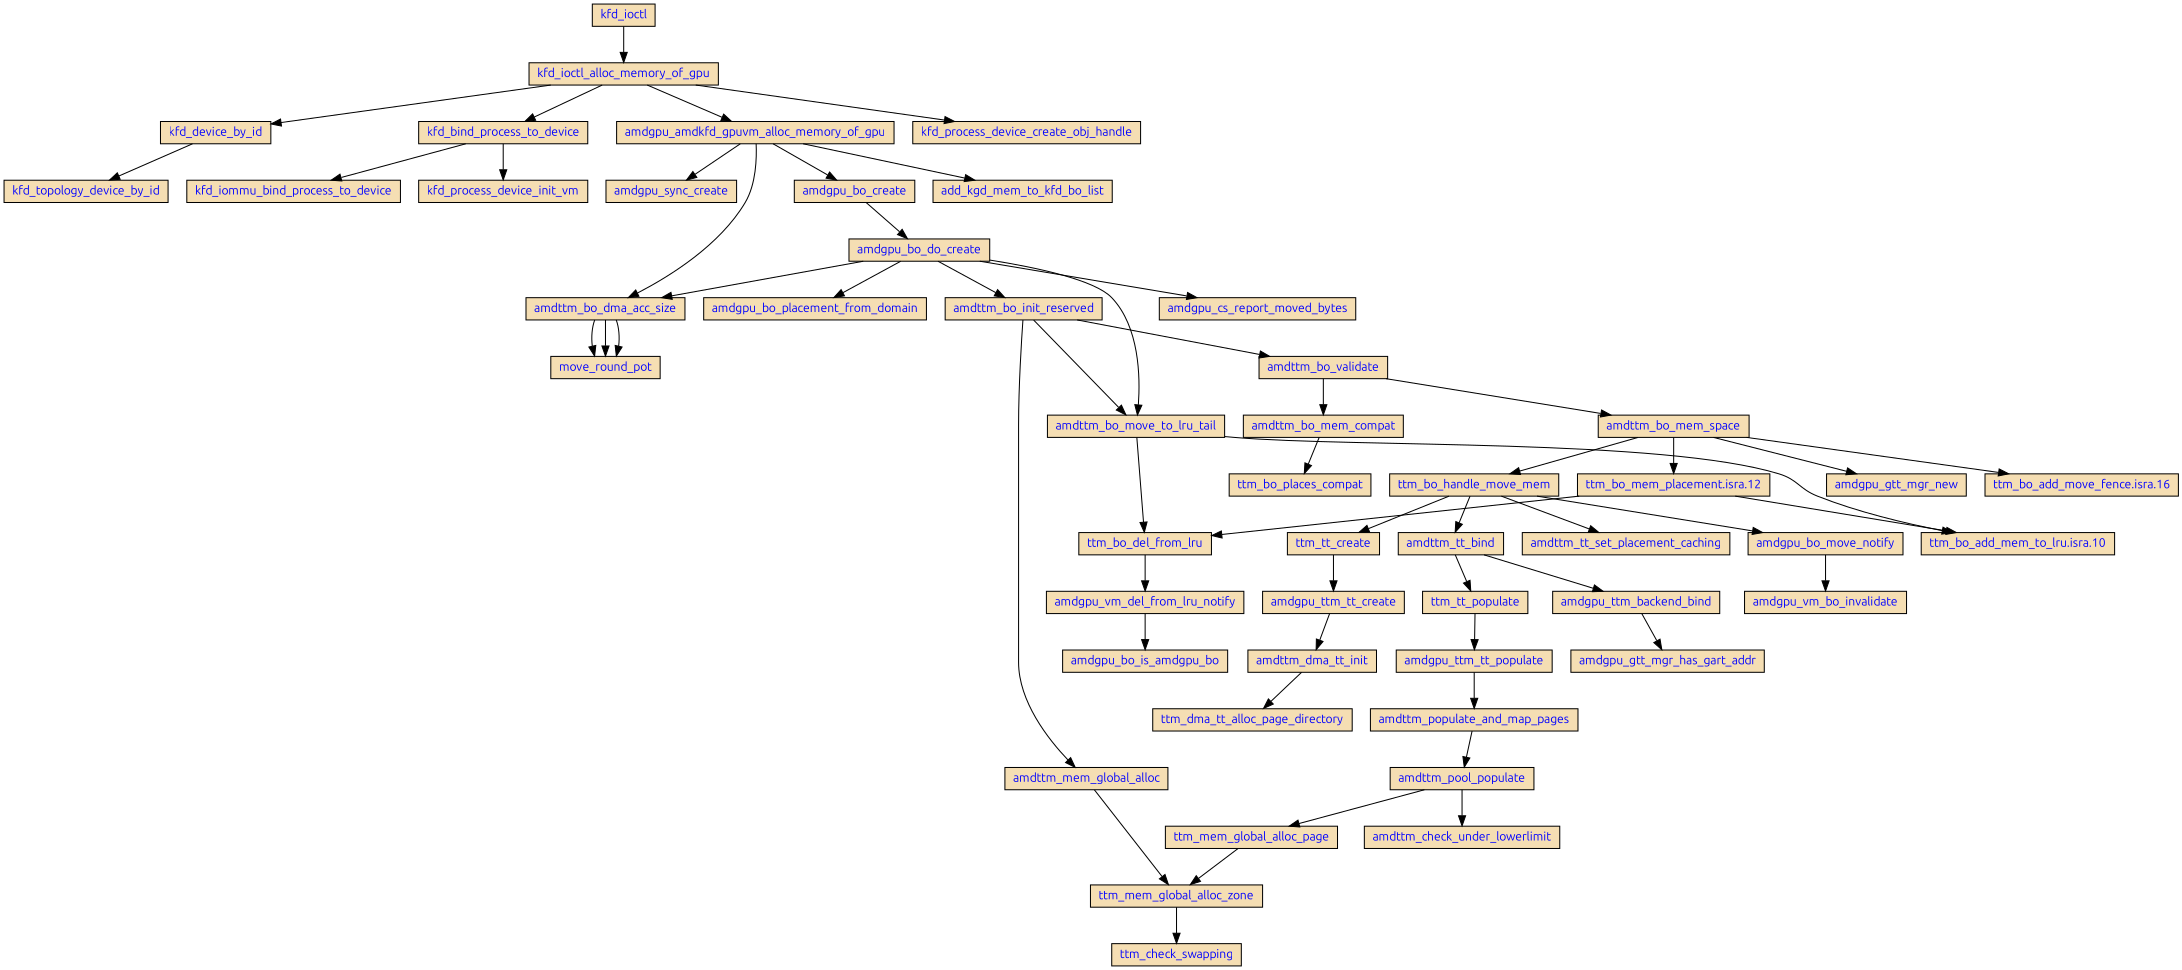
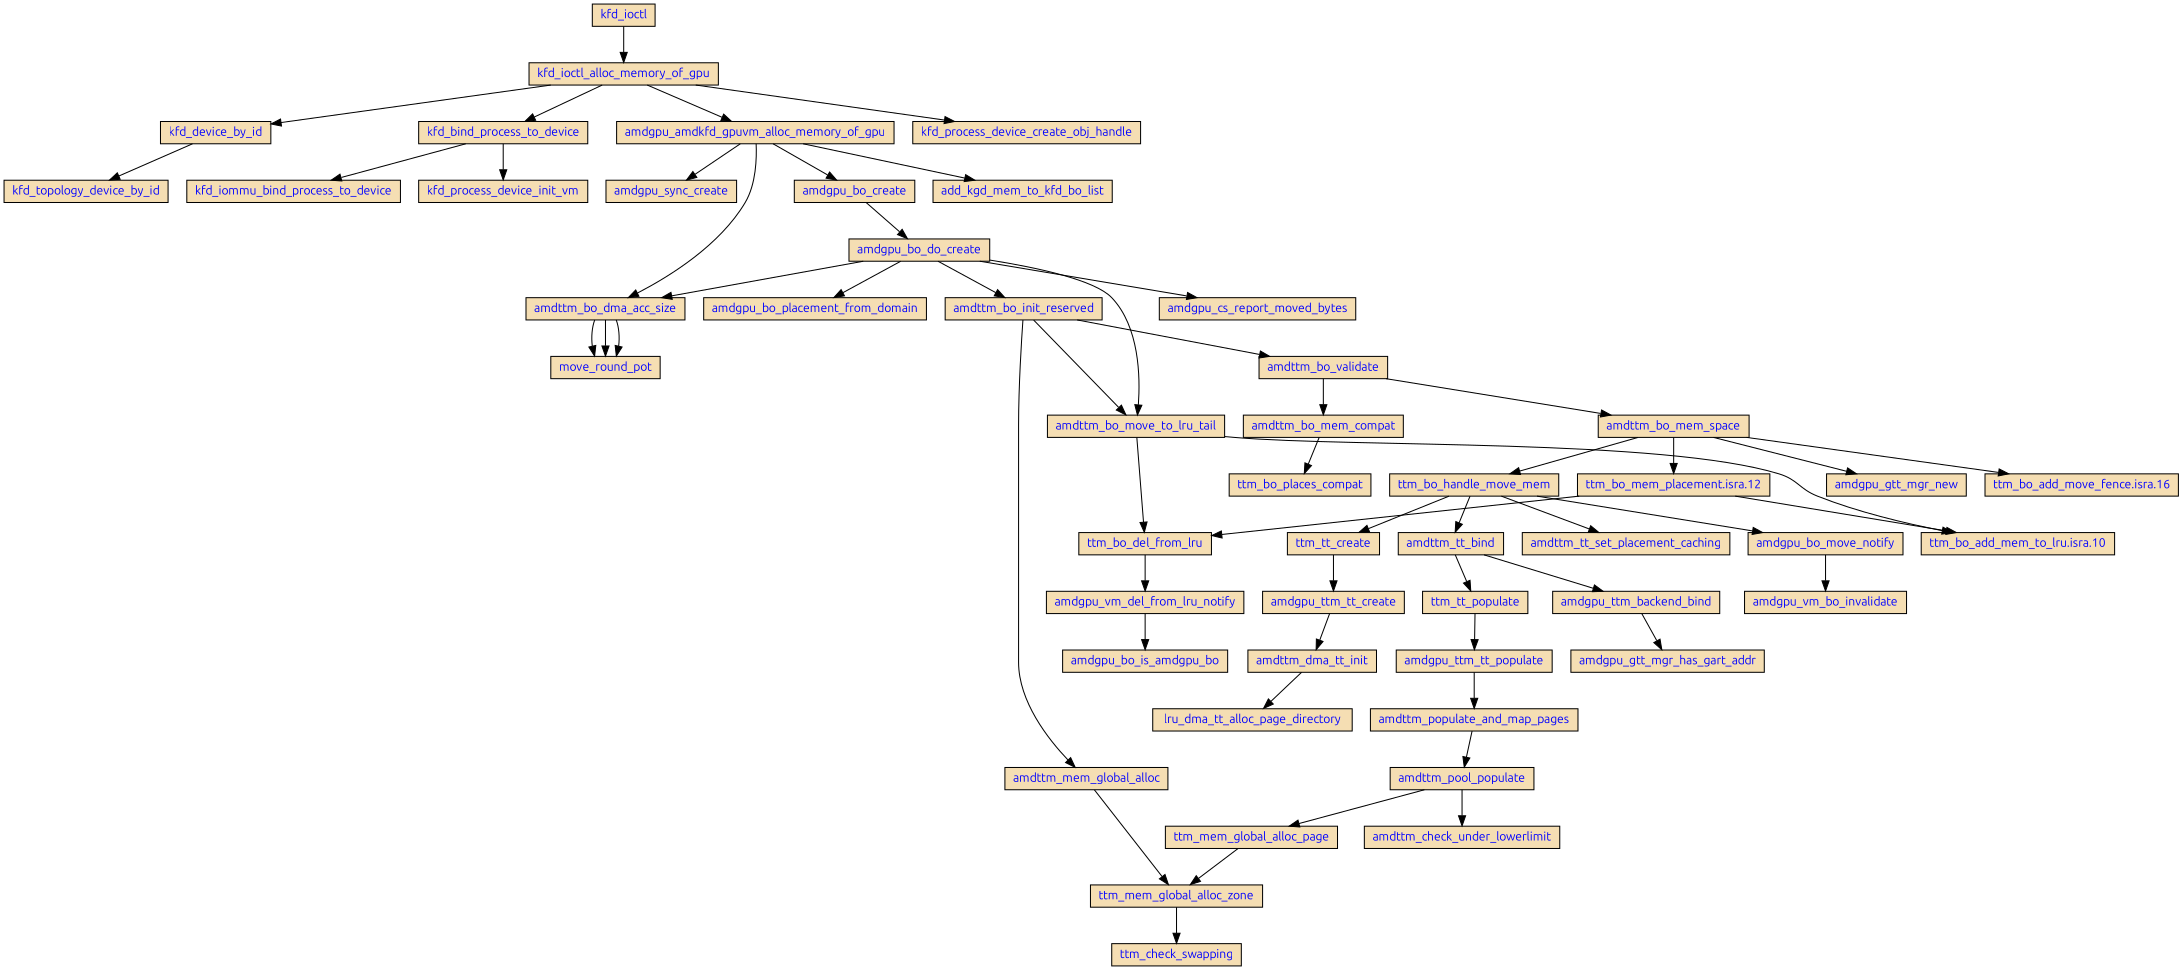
  digraph {
    fontname=Ubuntu
    rankdir=TB
    node [fillcolor=Wheat fontcolor=blue fontname=Ubuntu fontsize=12 ordering=out shape=box style=filled]
    edge [fontname=Ubuntu]
    kfd_ioctl [height=.3]
    kfd_ioctl_alloc_memory_of_gpu [height=.3]
    kfd_device_by_id [height=.3]
    kfd_bind_process_to_device [height=.3]
    amdgpu_amdkfd_gpuvm_alloc_memory_of_gpu [height=.3]
    kfd_process_device_create_obj_handle [height=.3]
    kfd_topology_device_by_id [height=.3]
    kfd_iommu_bind_process_to_device [height=.3]
    kfd_process_device_init_vm [height=.3]
    amdgpu_sync_create [height=.3]
    amdttm_bo_dma_acc_size [height=.3]
    amdgpu_bo_create [height=.3]
    add_kgd_mem_to_kfd_bo_list [height=.3]
    n14 [height=.3 label=move_round_pot]
    amdgpu_bo_do_create [height=.3]
    amdgpu_bo_placement_from_domain [height=.3]
    amdttm_bo_init_reserved [height=.3]
    amdttm_bo_move_to_lru_tail [height=.3]
    amdgpu_cs_report_moved_bytes [height=.3]
    amdttm_mem_global_alloc [height=.3]
    amdttm_bo_validate [height=.3]
    ttm_bo_del_from_lru [height=.3]
    "ttm_bo_add_mem_to_lru.isra.10" [height=.3]
    ttm_mem_global_alloc_zone [height=.3]
    amdttm_bo_mem_compat [height=.3]
    amdttm_bo_mem_space [height=.3]
    ttm_check_swapping [height=.3]
    ttm_bo_places_compat [height=.3]
    ttm_bo_handle_move_mem [height=.3]
    "ttm_bo_mem_placement.isra.12" [height=.3]
    amdgpu_gtt_mgr_new [height=.3]
    "ttm_bo_add_move_fence.isra.16" [height=.3]
    ttm_tt_create [height=.3]
    amdttm_tt_set_placement_caching [height=.3]
    amdttm_tt_bind [height=.3]
    amdgpu_bo_move_notify [height=.3]
    amdgpu_vm_del_from_lru_notify [height=.3]
    amdgpu_bo_is_amdgpu_bo [height=.3]
    amdgpu_ttm_tt_create [height=.3]
    ttm_tt_populate [height=.3]
    amdgpu_ttm_backend_bind [height=.3]
    amdgpu_vm_bo_invalidate [height=.3]
    amdttm_dma_tt_init [height=.3]
-   ttm_dma_tt_alloc_page_directory [height=.3]
+   ttm_dma_tt_alloc_page_directory [height=.3 label=lru_dma_tt_alloc_page_directory]
    amdgpu_ttm_tt_populate [height=.3]
    amdgpu_gtt_mgr_has_gart_addr [height=.3]
    amdttm_populate_and_map_pages [height=.3]
    amdttm_pool_populate [height=.3]
    amdttm_check_under_lowerlimit [height=.3]
    ttm_mem_global_alloc_page [height=.3]
    kfd_ioctl -> kfd_ioctl_alloc_memory_of_gpu
    kfd_ioctl_alloc_memory_of_gpu -> kfd_device_by_id
    kfd_ioctl_alloc_memory_of_gpu -> kfd_bind_process_to_device
    kfd_ioctl_alloc_memory_of_gpu -> amdgpu_amdkfd_gpuvm_alloc_memory_of_gpu
    kfd_ioctl_alloc_memory_of_gpu -> kfd_process_device_create_obj_handle
    kfd_device_by_id -> kfd_topology_device_by_id
    kfd_bind_process_to_device -> kfd_iommu_bind_process_to_device
    kfd_bind_process_to_device -> kfd_process_device_init_vm
    amdgpu_amdkfd_gpuvm_alloc_memory_of_gpu -> amdgpu_sync_create
    amdgpu_amdkfd_gpuvm_alloc_memory_of_gpu -> amdttm_bo_dma_acc_size
    amdgpu_amdkfd_gpuvm_alloc_memory_of_gpu -> amdgpu_bo_create
    amdgpu_amdkfd_gpuvm_alloc_memory_of_gpu -> add_kgd_mem_to_kfd_bo_list
    amdttm_bo_dma_acc_size -> n14
    amdttm_bo_dma_acc_size -> n14
    amdttm_bo_dma_acc_size -> n14
    amdgpu_bo_create -> amdgpu_bo_do_create
    amdgpu_bo_do_create -> amdttm_bo_dma_acc_size
    amdgpu_bo_do_create -> amdgpu_bo_placement_from_domain
    amdgpu_bo_do_create -> amdttm_bo_init_reserved
    amdgpu_bo_do_create -> amdttm_bo_move_to_lru_tail
    amdgpu_bo_do_create -> amdgpu_cs_report_moved_bytes
    amdttm_bo_init_reserved -> amdttm_bo_move_to_lru_tail
    amdttm_bo_init_reserved -> amdttm_mem_global_alloc
    amdttm_bo_init_reserved -> amdttm_bo_validate
    amdttm_bo_move_to_lru_tail -> ttm_bo_del_from_lru
    amdttm_bo_move_to_lru_tail -> "ttm_bo_add_mem_to_lru.isra.10"
    amdttm_mem_global_alloc -> ttm_mem_global_alloc_zone
    amdttm_bo_validate -> amdttm_bo_mem_compat
    amdttm_bo_validate -> amdttm_bo_mem_space
    ttm_bo_del_from_lru -> amdgpu_vm_del_from_lru_notify
    ttm_mem_global_alloc_zone -> ttm_check_swapping
    amdttm_bo_mem_compat -> ttm_bo_places_compat
    amdttm_bo_mem_space -> ttm_bo_handle_move_mem
    amdttm_bo_mem_space -> "ttm_bo_mem_placement.isra.12"
    amdttm_bo_mem_space -> amdgpu_gtt_mgr_new
    amdttm_bo_mem_space -> "ttm_bo_add_move_fence.isra.16"
    ttm_bo_handle_move_mem -> ttm_tt_create
    ttm_bo_handle_move_mem -> amdttm_tt_set_placement_caching
    ttm_bo_handle_move_mem -> amdttm_tt_bind
    ttm_bo_handle_move_mem -> amdgpu_bo_move_notify
    "ttm_bo_mem_placement.isra.12" -> ttm_bo_del_from_lru
    "ttm_bo_mem_placement.isra.12" -> "ttm_bo_add_mem_to_lru.isra.10"
    ttm_tt_create -> amdgpu_ttm_tt_create
    amdttm_tt_bind -> ttm_tt_populate
    amdttm_tt_bind -> amdgpu_ttm_backend_bind
    amdgpu_bo_move_notify -> amdgpu_vm_bo_invalidate
    amdgpu_vm_del_from_lru_notify -> amdgpu_bo_is_amdgpu_bo
    amdgpu_ttm_tt_create -> amdttm_dma_tt_init
    ttm_tt_populate -> amdgpu_ttm_tt_populate
    amdgpu_ttm_backend_bind -> amdgpu_gtt_mgr_has_gart_addr
    amdttm_dma_tt_init -> ttm_dma_tt_alloc_page_directory
    amdgpu_ttm_tt_populate -> amdttm_populate_and_map_pages
    amdttm_populate_and_map_pages -> amdttm_pool_populate
    amdttm_pool_populate -> amdttm_check_under_lowerlimit
    amdttm_pool_populate -> ttm_mem_global_alloc_page
    ttm_mem_global_alloc_page -> ttm_mem_global_alloc_zone
  }
